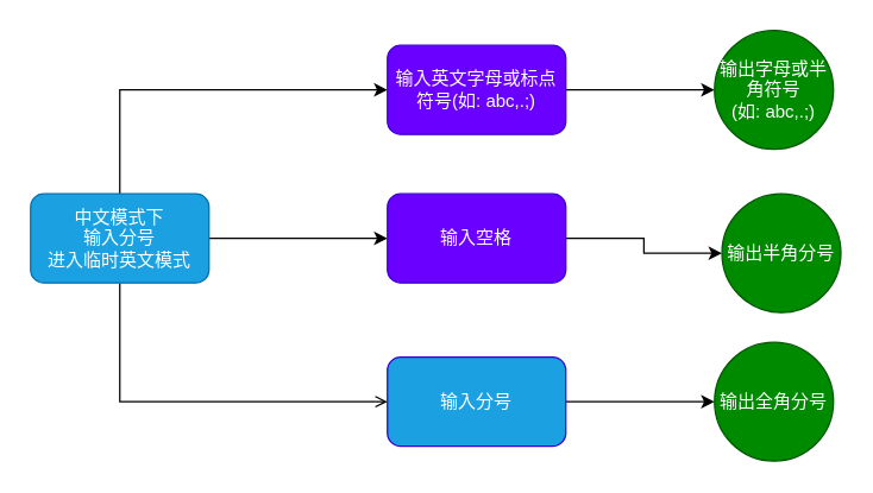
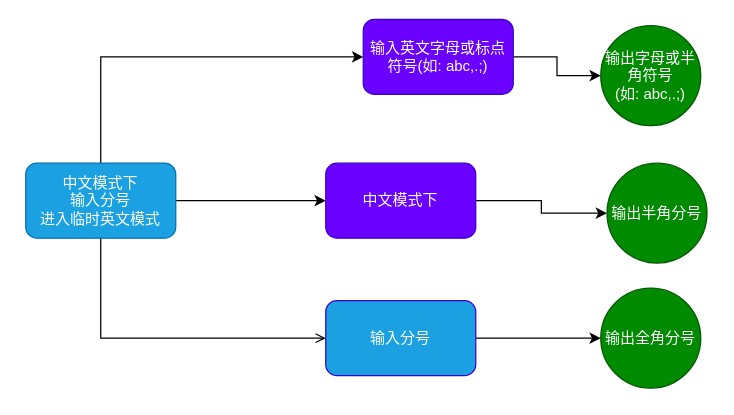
  <mxCell id="0" />
  <mxCell id="1" parent="0" />
  <mxCell id="2" style="edgeStyle=orthogonalEdgeStyle;rounded=0;orthogonalLoop=1;jettySize=auto;html=1;exitX=0.5;exitY=0;exitDx=0;exitDy=0;entryX=0;entryY=0.5;entryDx=0;entryDy=0;" edge="1" parent="1" source="5" target="7"><mxGeometry relative="1" as="geometry" /></mxCell>
  <mxCell id="3" style="edgeStyle=orthogonalEdgeStyle;rounded=0;orthogonalLoop=1;jettySize=auto;html=1;exitX=0.5;exitY=1;exitDx=0;exitDy=0;entryX=0;entryY=0.5;entryDx=0;entryDy=0;endArrow=open;" edge="1" parent="1" source="5" target="11"><mxGeometry relative="1" as="geometry" /></mxCell>
  <mxCell id="4" style="edgeStyle=orthogonalEdgeStyle;rounded=0;orthogonalLoop=1;jettySize=auto;html=1;exitX=1;exitY=0.5;exitDx=0;exitDy=0;entryX=0;entryY=0.5;entryDx=0;entryDy=0;" edge="1" parent="1" source="5" target="9"><mxGeometry relative="1" as="geometry" /></mxCell>
  <mxCell id="5" value="中文模式下&lt;br&gt;输入分号&lt;br&gt;进入临时英文模式" style="rounded=1;whiteSpace=wrap;html=1;fillColor=#1ba1e2;fontColor=#ffffff;strokeColor=#006EAF;" vertex="1" parent="1"><mxGeometry x="20" y="130" width="120" height="60" as="geometry" /></mxCell>
  <mxCell id="6" value="" style="edgeStyle=orthogonalEdgeStyle;rounded=0;orthogonalLoop=1;jettySize=auto;html=1;" edge="1" parent="1" source="7" target="14"><mxGeometry relative="1" as="geometry" /></mxCell>
- <mxCell id="7" value="输入英文字母或标点符号(如: abc,.;)" style="rounded=1;whiteSpace=wrap;html=1;fillColor=#6a00ff;fontColor=#ffffff;strokeColor=#3700CC;" vertex="1" parent="1"><mxGeometry x="260" y="30" width="120" height="60" as="geometry" /></mxCell>
+ <mxCell id="7" value="输入英文字母或标点符号(如: abc,.;)" style="rounded=1;whiteSpace=wrap;html=1;fillColor=#6a00ff;fontColor=#ffffff;strokeColor=#3700CC;" vertex="1" parent="1"><mxGeometry x="290" y="15" width="120" height="60" as="geometry" /></mxCell>
  <mxCell id="8" value="" style="edgeStyle=orthogonalEdgeStyle;rounded=0;orthogonalLoop=1;jettySize=auto;html=1;" edge="1" parent="1" source="9" target="12"><mxGeometry relative="1" as="geometry" /></mxCell>
- <mxCell id="9" value="输入空格" style="rounded=1;whiteSpace=wrap;html=1;fillColor=#6a00ff;fontColor=#ffffff;strokeColor=#3700CC;" vertex="1" parent="1"><mxGeometry x="260" y="130" width="120" height="60" as="geometry" /></mxCell>
+ <mxCell id="9" value="中文模式下" style="rounded=1;whiteSpace=wrap;html=1;fillColor=#6a00ff;fontColor=#ffffff;strokeColor=#3700CC;" vertex="1" parent="1"><mxGeometry x="260" y="130" width="120" height="60" as="geometry" /></mxCell>
  <mxCell id="10" value="" style="edgeStyle=orthogonalEdgeStyle;rounded=0;orthogonalLoop=1;jettySize=auto;html=1;" edge="1" parent="1" source="11" target="13"><mxGeometry relative="1" as="geometry" /></mxCell>
  <mxCell id="11" value="输入分号" style="rounded=1;whiteSpace=wrap;html=1;fillColor=#1ba1e2;fontColor=#ffffff;strokeColor=#3700CC;" vertex="1" parent="1"><mxGeometry x="260" y="240" width="120" height="60" as="geometry" /></mxCell>
  <mxCell id="12" value="输出半角分号" style="ellipse;whiteSpace=wrap;html=1;rounded=1;fillColor=#008a00;fontColor=#ffffff;strokeColor=#005700;" vertex="1" parent="1"><mxGeometry x="485" y="130" width="80" height="80" as="geometry" /></mxCell>
  <mxCell id="13" value="输出全角分号" style="ellipse;whiteSpace=wrap;html=1;rounded=1;fillColor=#008a00;fontColor=#ffffff;strokeColor=#005700;" vertex="1" parent="1"><mxGeometry x="480" y="230" width="80" height="80" as="geometry" /></mxCell>
  <mxCell id="14" value="输出字母或半角符号&lt;br&gt;(如: abc,.;)" style="ellipse;whiteSpace=wrap;html=1;rounded=1;fillColor=#008a00;fontColor=#ffffff;strokeColor=#005700;" vertex="1" parent="1"><mxGeometry x="480" y="20" width="80" height="80" as="geometry" /></mxCell>
